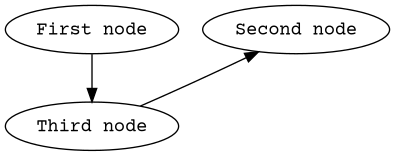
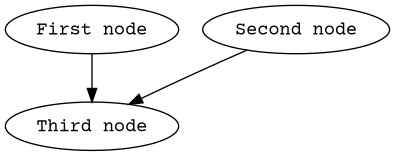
  digraph {
    fontname="Courier Prime"
    node [fontname="Courier Prime"]
    edge [fontname="Courier Prime"]
    n1 [label="First node"]
    n2 [label="Third node"]
    n3 [label="Second node"]
    n1 -> n2
-   n2 -> n3 [constraint=false]
+   n3 -> n2 [constraint=false]
  }
